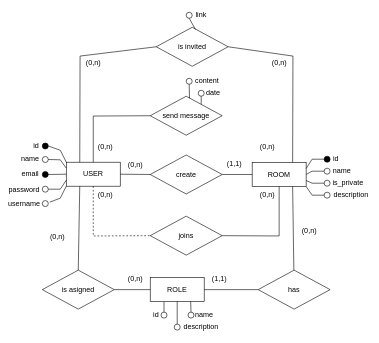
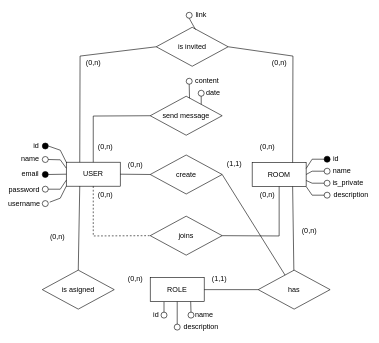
  <mxCell id="0" />
  <mxCell id="1" parent="0" />
  <mxCell id="2" value="USER" style="rounded=0;whiteSpace=wrap;html=1;" vertex="1" parent="1"><mxGeometry x="110" y="270" width="90" height="40" as="geometry" /></mxCell>
  <mxCell id="3" value="create" style="shape=rhombus;perimeter=rhombusPerimeter;whiteSpace=wrap;html=1;align=center;fillColor=none;gradientColor=none;rounded=0;" vertex="1" parent="1"><mxGeometry x="250" y="258" width="120" height="65" as="geometry" /></mxCell>
  <mxCell id="4" value="" style="endArrow=none;html=1;rounded=0;entryX=0;entryY=0.5;entryDx=0;entryDy=0;" edge="1" parent="1" target="3"><mxGeometry relative="1" as="geometry"><mxPoint x="200" y="290" as="sourcePoint" /><mxPoint x="360" y="290" as="targetPoint" /></mxGeometry></mxCell>
- <mxCell id="5" value="" style="endArrow=none;html=1;rounded=0;entryX=0;entryY=0.5;entryDx=0;entryDy=0;exitX=1;exitY=0.5;exitDx=0;exitDy=0;" edge="1" parent="1" source="3" target="6"><mxGeometry relative="1" as="geometry"><mxPoint x="400" y="290" as="sourcePoint" /><mxPoint x="430" y="290.5" as="targetPoint" /></mxGeometry></mxCell>
+ <mxCell id="5" value="" style="endArrow=none;html=1;rounded=0;exitX=1;exitY=0.5;exitDx=0;exitDy=0;" edge="1" parent="1" source="3" target="36"><mxGeometry relative="1" as="geometry"><mxPoint x="400" y="290" as="sourcePoint" /><mxPoint x="430" y="290.5" as="targetPoint" /></mxGeometry></mxCell>
  <mxCell id="6" value="ROOM" style="rounded=0;whiteSpace=wrap;html=1;gradientColor=none;fillColor=none;" vertex="1" parent="1"><mxGeometry x="420" y="270.5" width="90" height="40" as="geometry" /></mxCell>
  <mxCell id="7" value="" style="ellipse;whiteSpace=wrap;html=1;aspect=fixed;rounded=0;" vertex="1" parent="1"><mxGeometry x="540" y="320" width="10" height="10" as="geometry" /></mxCell>
  <mxCell id="8" value="" style="ellipse;whiteSpace=wrap;html=1;aspect=fixed;rounded=0;" vertex="1" parent="1"><mxGeometry x="540" y="300" width="10" height="10" as="geometry" /></mxCell>
  <mxCell id="9" value="" style="ellipse;whiteSpace=wrap;html=1;aspect=fixed;rounded=0;" vertex="1" parent="1"><mxGeometry x="540" y="280" width="10" height="10" as="geometry" /></mxCell>
  <mxCell id="10" value="" style="ellipse;whiteSpace=wrap;html=1;aspect=fixed;rounded=0;fillColor=#000000;" vertex="1" parent="1"><mxGeometry x="540" y="260" width="10" height="10" as="geometry" /></mxCell>
  <mxCell id="11" value="" style="ellipse;whiteSpace=wrap;html=1;aspect=fixed;rounded=0;" vertex="1" parent="1"><mxGeometry x="70" y="310" width="10" height="10" as="geometry" /></mxCell>
  <mxCell id="12" value="" style="ellipse;whiteSpace=wrap;html=1;aspect=fixed;rounded=0;fillColor=#000000;" vertex="1" parent="1"><mxGeometry x="70" y="285.5" width="10" height="10" as="geometry" /></mxCell>
  <mxCell id="13" value="" style="ellipse;whiteSpace=wrap;html=1;aspect=fixed;fillColor=#000000;rounded=0;" vertex="1" parent="1"><mxGeometry x="70" y="238" width="10" height="10" as="geometry" /></mxCell>
  <mxCell id="14" value="" style="endArrow=none;html=1;rounded=0;exitX=1;exitY=0.25;exitDx=0;exitDy=0;entryX=0;entryY=0.5;entryDx=0;entryDy=0;" edge="1" parent="1" source="6" target="10"><mxGeometry width="50" height="50" relative="1" as="geometry"><mxPoint x="520" y="281" as="sourcePoint" /><mxPoint x="550" y="255" as="targetPoint" /><Array as="points"><mxPoint x="520" y="265" /></Array></mxGeometry></mxCell>
  <mxCell id="15" value="" style="endArrow=none;html=1;rounded=0;exitX=1;exitY=0.5;exitDx=0;exitDy=0;entryX=0;entryY=0.5;entryDx=0;entryDy=0;" edge="1" parent="1" source="6" target="9"><mxGeometry width="50" height="50" relative="1" as="geometry"><mxPoint x="530" y="291" as="sourcePoint" /><mxPoint x="560" y="265" as="targetPoint" /><Array as="points"><mxPoint x="520" y="285" /></Array></mxGeometry></mxCell>
  <mxCell id="16" value="" style="endArrow=none;html=1;rounded=0;exitX=1;exitY=0.75;exitDx=0;exitDy=0;entryX=0;entryY=0.5;entryDx=0;entryDy=0;" edge="1" parent="1" source="6" target="8"><mxGeometry width="50" height="50" relative="1" as="geometry"><mxPoint x="540" y="301" as="sourcePoint" /><mxPoint x="570" y="275" as="targetPoint" /><Array as="points"><mxPoint x="520" y="305" /></Array></mxGeometry></mxCell>
  <mxCell id="17" value="" style="endArrow=none;html=1;rounded=0;exitX=1;exitY=1;exitDx=0;exitDy=0;entryX=0;entryY=0.5;entryDx=0;entryDy=0;" edge="1" parent="1" source="6" target="7"><mxGeometry width="50" height="50" relative="1" as="geometry"><mxPoint x="550" y="311" as="sourcePoint" /><mxPoint x="580" y="285" as="targetPoint" /><Array as="points"><mxPoint x="520" y="325" /></Array></mxGeometry></mxCell>
  <mxCell id="18" value="" style="endArrow=none;html=1;rounded=0;exitX=0;exitY=0;exitDx=0;exitDy=0;entryX=1;entryY=0.5;entryDx=0;entryDy=0;" edge="1" parent="1" source="2" target="13"><mxGeometry width="50" height="50" relative="1" as="geometry"><mxPoint x="90" y="300" as="sourcePoint" /><mxPoint x="80" y="280" as="targetPoint" /><Array as="points"><mxPoint x="100" y="250" /></Array></mxGeometry></mxCell>
  <mxCell id="19" value="" style="endArrow=none;html=1;rounded=0;entryX=1;entryY=0.5;entryDx=0;entryDy=0;exitX=0;exitY=0.5;exitDx=0;exitDy=0;" edge="1" parent="1" source="2" target="12"><mxGeometry width="50" height="50" relative="1" as="geometry"><mxPoint x="100" y="290" as="sourcePoint" /><mxPoint x="90" y="265" as="targetPoint" /><Array as="points" /></mxGeometry></mxCell>
  <mxCell id="20" value="" style="endArrow=none;html=1;rounded=0;entryX=1;entryY=0.5;entryDx=0;entryDy=0;exitX=0;exitY=0.75;exitDx=0;exitDy=0;" edge="1" parent="1" source="2" target="11"><mxGeometry width="50" height="50" relative="1" as="geometry"><mxPoint x="140" y="300" as="sourcePoint" /><mxPoint x="110" y="285" as="targetPoint" /><Array as="points"><mxPoint x="100" y="315" /></Array></mxGeometry></mxCell>
  <mxCell id="21" value="id" style="text;html=1;strokeColor=none;fillColor=none;align=center;verticalAlign=middle;whiteSpace=wrap;rounded=0;" vertex="1" parent="1"><mxGeometry x="540" y="260" width="40" height="10" as="geometry" /></mxCell>
  <mxCell id="22" value="name" style="text;html=1;strokeColor=none;fillColor=none;align=center;verticalAlign=middle;whiteSpace=wrap;rounded=0;" vertex="1" parent="1"><mxGeometry x="550" y="280" width="40" height="10" as="geometry" /></mxCell>
  <mxCell id="23" value="is_private" style="text;html=1;strokeColor=none;fillColor=none;align=center;verticalAlign=middle;whiteSpace=wrap;rounded=0;" vertex="1" parent="1"><mxGeometry x="560" y="300" width="40" height="10" as="geometry" /></mxCell>
  <mxCell id="24" value="description" style="text;html=1;strokeColor=none;fillColor=none;align=center;verticalAlign=middle;whiteSpace=wrap;rounded=0;" vertex="1" parent="1"><mxGeometry x="560" y="320" width="50" height="10" as="geometry" /></mxCell>
  <mxCell id="25" value="id" style="text;html=1;strokeColor=none;fillColor=none;align=center;verticalAlign=middle;whiteSpace=wrap;rounded=0;" vertex="1" parent="1"><mxGeometry x="40" y="238" width="40" height="10" as="geometry" /></mxCell>
  <mxCell id="26" value="name" style="text;html=1;strokeColor=none;fillColor=none;align=center;verticalAlign=middle;whiteSpace=wrap;rounded=0;" vertex="1" parent="1"><mxGeometry x="30" y="260" width="40" height="10" as="geometry" /></mxCell>
  <mxCell id="27" value="password" style="text;html=1;strokeColor=none;fillColor=none;align=center;verticalAlign=middle;whiteSpace=wrap;rounded=0;" vertex="1" parent="1"><mxGeometry x="20" y="310.5" width="40" height="10" as="geometry" /></mxCell>
  <mxCell id="28" value="(0,n)" style="text;html=1;align=center;verticalAlign=middle;resizable=0;points=[];autosize=1;strokeColor=none;fillColor=none;rounded=0;" vertex="1" parent="1"><mxGeometry x="200" y="260" width="50" height="30" as="geometry" /></mxCell>
  <mxCell id="29" value="(1,1)" style="text;html=1;align=center;verticalAlign=middle;resizable=0;points=[];autosize=1;strokeColor=none;fillColor=none;rounded=0;" vertex="1" parent="1"><mxGeometry x="365" y="258" width="50" height="30" as="geometry" /></mxCell>
  <mxCell id="30" value="" style="endArrow=none;html=1;rounded=0;entryX=0.5;entryY=1;entryDx=0;entryDy=0;exitX=1;exitY=0.5;exitDx=0;exitDy=0;" edge="1" parent="1" target="6" source="34"><mxGeometry relative="1" as="geometry"><mxPoint x="465" y="344" as="sourcePoint" /><mxPoint x="430" y="301" as="targetPoint" /><Array as="points"><mxPoint x="465" y="393" /></Array></mxGeometry></mxCell>
  <mxCell id="31" value="(0,n)" style="text;html=1;align=center;verticalAlign=middle;resizable=0;points=[];autosize=1;strokeColor=none;fillColor=none;rounded=0;" vertex="1" parent="1"><mxGeometry x="420" y="310" width="50" height="30" as="geometry" /></mxCell>
  <mxCell id="32" value="(1,1)" style="text;html=1;align=center;verticalAlign=middle;resizable=0;points=[];autosize=1;strokeColor=none;fillColor=none;rounded=0;" vertex="1" parent="1"><mxGeometry x="340" y="450" width="50" height="30" as="geometry" /></mxCell>
  <mxCell id="33" value="send message" style="shape=rhombus;perimeter=rhombusPerimeter;whiteSpace=wrap;html=1;align=center;fillColor=none;gradientColor=none;rounded=0;" vertex="1" parent="1"><mxGeometry x="250" y="160" width="120" height="65" as="geometry" /></mxCell>
  <mxCell id="34" value="joins" style="shape=rhombus;perimeter=rhombusPerimeter;whiteSpace=wrap;html=1;align=center;fillColor=none;gradientColor=none;rounded=0;" vertex="1" parent="1"><mxGeometry x="250" y="360" width="120" height="65" as="geometry" /></mxCell>
  <mxCell id="35" value="is invited" style="shape=rhombus;perimeter=rhombusPerimeter;whiteSpace=wrap;html=1;align=center;fillColor=none;gradientColor=none;rounded=0;" vertex="1" parent="1"><mxGeometry x="260" y="45" width="120" height="65" as="geometry" /></mxCell>
  <mxCell id="36" value="has" style="shape=rhombus;perimeter=rhombusPerimeter;whiteSpace=wrap;html=1;align=center;fillColor=none;gradientColor=none;rounded=0;" vertex="1" parent="1"><mxGeometry x="430" y="450" width="120" height="65" as="geometry" /></mxCell>
  <mxCell id="37" value="" style="endArrow=none;html=1;rounded=0;entryX=0.5;entryY=0;entryDx=0;entryDy=0;exitX=0;exitY=0.5;exitDx=0;exitDy=0;" edge="1" parent="1" source="33" target="2"><mxGeometry relative="1" as="geometry"><mxPoint x="380" y="203" as="sourcePoint" /><mxPoint x="475" y="281" as="targetPoint" /><Array as="points"><mxPoint x="155" y="193" /></Array></mxGeometry></mxCell>
  <mxCell id="38" value="" style="endArrow=none;html=1;rounded=0;entryX=0;entryY=0.5;entryDx=0;entryDy=0;exitX=0.5;exitY=1;exitDx=0;exitDy=0;dashed=1;" edge="1" parent="1" source="2" target="34"><mxGeometry relative="1" as="geometry"><mxPoint x="390" y="213" as="sourcePoint" /><mxPoint x="485" y="291" as="targetPoint" /><Array as="points"><mxPoint x="155" y="393" /></Array></mxGeometry></mxCell>
  <mxCell id="39" value="" style="endArrow=none;html=1;rounded=0;entryX=0.75;entryY=0;entryDx=0;entryDy=0;exitX=1;exitY=0.5;exitDx=0;exitDy=0;" edge="1" parent="1" source="35" target="6"><mxGeometry relative="1" as="geometry"><mxPoint x="400" y="223" as="sourcePoint" /><mxPoint x="495" y="301" as="targetPoint" /><Array as="points"><mxPoint x="488" y="93" /></Array></mxGeometry></mxCell>
  <mxCell id="40" value="" style="endArrow=none;html=1;rounded=0;entryX=0.25;entryY=0;entryDx=0;entryDy=0;exitX=0;exitY=0.5;exitDx=0;exitDy=0;" edge="1" parent="1" source="35" target="2"><mxGeometry relative="1" as="geometry"><mxPoint x="380" y="103" as="sourcePoint" /><mxPoint x="498" y="281" as="targetPoint" /><Array as="points"><mxPoint x="133" y="93" /></Array></mxGeometry></mxCell>
  <mxCell id="41" value="" style="endArrow=none;html=1;rounded=0;exitX=0.25;exitY=1;exitDx=0;exitDy=0;entryX=0.5;entryY=0;entryDx=0;entryDy=0;" edge="1" parent="1" source="2" target="42"><mxGeometry relative="1" as="geometry"><mxPoint x="390" y="113" as="sourcePoint" /><mxPoint x="140" y="440" as="targetPoint" /><Array as="points" /></mxGeometry></mxCell>
  <mxCell id="42" value="is asigned" style="shape=rhombus;perimeter=rhombusPerimeter;whiteSpace=wrap;html=1;align=center;fillColor=none;gradientColor=none;rounded=0;" vertex="1" parent="1"><mxGeometry x="70" y="450" width="120" height="65" as="geometry" /></mxCell>
  <mxCell id="43" value="ROLE" style="rounded=0;whiteSpace=wrap;html=1;" vertex="1" parent="1"><mxGeometry x="250" y="462.5" width="90" height="40" as="geometry" /></mxCell>
- <mxCell id="44" value="" style="endArrow=none;html=1;rounded=0;exitX=0;exitY=0.5;exitDx=0;exitDy=0;entryX=1;entryY=0.5;entryDx=0;entryDy=0;" edge="1" parent="1" source="43" target="42"><mxGeometry relative="1" as="geometry"><mxPoint x="143" y="320" as="sourcePoint" /><mxPoint x="140" y="460" as="targetPoint" /><Array as="points" /></mxGeometry></mxCell>
  <mxCell id="45" value="" style="endArrow=none;html=1;rounded=0;exitX=0.75;exitY=1;exitDx=0;exitDy=0;" edge="1" parent="1" source="6" target="36"><mxGeometry relative="1" as="geometry"><mxPoint x="153" y="330" as="sourcePoint" /><mxPoint x="150" y="470" as="targetPoint" /><Array as="points" /></mxGeometry></mxCell>
  <mxCell id="46" value="" style="endArrow=none;html=1;rounded=0;exitX=0;exitY=0.5;exitDx=0;exitDy=0;entryX=1;entryY=0.5;entryDx=0;entryDy=0;" edge="1" parent="1" source="36" target="43"><mxGeometry relative="1" as="geometry"><mxPoint x="163" y="340" as="sourcePoint" /><mxPoint x="160" y="480" as="targetPoint" /><Array as="points" /></mxGeometry></mxCell>
  <mxCell id="47" value="" style="ellipse;whiteSpace=wrap;html=1;aspect=fixed;rounded=0;" vertex="1" parent="1"><mxGeometry x="70" y="260.5" width="10" height="10" as="geometry" /></mxCell>
  <mxCell id="48" value="" style="ellipse;whiteSpace=wrap;html=1;aspect=fixed;rounded=0;" vertex="1" parent="1"><mxGeometry x="70" y="334" width="10" height="10" as="geometry" /></mxCell>
  <mxCell id="49" value="" style="endArrow=none;html=1;rounded=0;entryX=1;entryY=0.5;entryDx=0;entryDy=0;exitX=0;exitY=0.25;exitDx=0;exitDy=0;" edge="1" parent="1" source="2" target="47"><mxGeometry width="50" height="50" relative="1" as="geometry"><mxPoint x="120" y="300" as="sourcePoint" /><mxPoint x="90" y="301" as="targetPoint" /><Array as="points"><mxPoint x="100" y="266" /></Array></mxGeometry></mxCell>
  <mxCell id="50" value="" style="endArrow=none;html=1;rounded=0;entryX=1.233;entryY=0.267;entryDx=0;entryDy=0;exitX=0;exitY=1;exitDx=0;exitDy=0;entryPerimeter=0;" edge="1" parent="1" source="2" target="48"><mxGeometry width="50" height="50" relative="1" as="geometry"><mxPoint x="130" y="310" as="sourcePoint" /><mxPoint x="100" y="311" as="targetPoint" /><Array as="points"><mxPoint x="100" y="330" /></Array></mxGeometry></mxCell>
  <mxCell id="51" value="email" style="text;html=1;strokeColor=none;fillColor=none;align=center;verticalAlign=middle;whiteSpace=wrap;rounded=0;" vertex="1" parent="1"><mxGeometry x="30" y="285" width="40" height="10" as="geometry" /></mxCell>
  <mxCell id="52" value="username" style="text;html=1;strokeColor=none;fillColor=none;align=center;verticalAlign=middle;whiteSpace=wrap;rounded=0;" vertex="1" parent="1"><mxGeometry x="20" y="334" width="40" height="10" as="geometry" /></mxCell>
  <mxCell id="53" value="" style="ellipse;whiteSpace=wrap;html=1;aspect=fixed;rounded=0;" vertex="1" parent="1"><mxGeometry x="310" y="130" width="10" height="10" as="geometry" /></mxCell>
  <mxCell id="54" value="" style="ellipse;whiteSpace=wrap;html=1;aspect=fixed;rounded=0;" vertex="1" parent="1"><mxGeometry x="330" y="150" width="10" height="10" as="geometry" /></mxCell>
  <mxCell id="55" value="" style="ellipse;whiteSpace=wrap;html=1;aspect=fixed;rounded=0;" vertex="1" parent="1"><mxGeometry x="310" y="20" width="10" height="10" as="geometry" /></mxCell>
  <mxCell id="56" value="" style="endArrow=none;html=1;rounded=0;entryX=0.5;entryY=1;entryDx=0;entryDy=0;exitX=0.546;exitY=0.058;exitDx=0;exitDy=0;exitPerimeter=0;" edge="1" parent="1" source="35" target="55"><mxGeometry width="50" height="50" relative="1" as="geometry"><mxPoint x="270" y="80" as="sourcePoint" /><mxPoint x="320" y="30" as="targetPoint" /></mxGeometry></mxCell>
  <mxCell id="57" value="" style="endArrow=none;html=1;rounded=0;entryX=0.5;entryY=1;entryDx=0;entryDy=0;exitX=0.546;exitY=0.051;exitDx=0;exitDy=0;exitPerimeter=0;" edge="1" parent="1" source="33" target="53"><mxGeometry width="50" height="50" relative="1" as="geometry"><mxPoint x="326" y="74" as="sourcePoint" /><mxPoint x="325" y="40" as="targetPoint" /></mxGeometry></mxCell>
  <mxCell id="58" value="" style="endArrow=none;html=1;rounded=0;entryX=0.5;entryY=1;entryDx=0;entryDy=0;exitX=0.709;exitY=0.206;exitDx=0;exitDy=0;exitPerimeter=0;" edge="1" parent="1" source="33" target="54"><mxGeometry width="50" height="50" relative="1" as="geometry"><mxPoint x="336" y="84" as="sourcePoint" /><mxPoint x="335" y="50" as="targetPoint" /></mxGeometry></mxCell>
  <mxCell id="59" value="link" style="text;html=1;strokeColor=none;fillColor=none;align=center;verticalAlign=middle;whiteSpace=wrap;rounded=0;" vertex="1" parent="1"><mxGeometry x="315" y="20" width="40" height="10" as="geometry" /></mxCell>
  <mxCell id="60" value="content" style="text;html=1;strokeColor=none;fillColor=none;align=center;verticalAlign=middle;whiteSpace=wrap;rounded=0;" vertex="1" parent="1"><mxGeometry x="325" y="130" width="40" height="10" as="geometry" /></mxCell>
  <mxCell id="61" value="date" style="text;html=1;strokeColor=none;fillColor=none;align=center;verticalAlign=middle;whiteSpace=wrap;rounded=0;" vertex="1" parent="1"><mxGeometry x="335" y="150" width="40" height="10" as="geometry" /></mxCell>
  <mxCell id="62" value="description" style="text;html=1;strokeColor=none;fillColor=none;align=center;verticalAlign=middle;whiteSpace=wrap;rounded=0;" vertex="1" parent="1"><mxGeometry x="315" y="540" width="40" height="10" as="geometry" /></mxCell>
  <mxCell id="63" value="name" style="text;html=1;strokeColor=none;fillColor=none;align=center;verticalAlign=middle;whiteSpace=wrap;rounded=0;" vertex="1" parent="1"><mxGeometry x="320" y="520" width="40" height="10" as="geometry" /></mxCell>
  <mxCell id="64" value="id" style="text;html=1;strokeColor=none;fillColor=none;align=center;verticalAlign=middle;whiteSpace=wrap;rounded=0;" vertex="1" parent="1"><mxGeometry x="240" y="520" width="40" height="10" as="geometry" /></mxCell>
  <mxCell id="65" value="" style="ellipse;whiteSpace=wrap;html=1;aspect=fixed;rounded=0;" vertex="1" parent="1"><mxGeometry x="290" y="540" width="10" height="10" as="geometry" /></mxCell>
  <mxCell id="66" value="" style="ellipse;whiteSpace=wrap;html=1;aspect=fixed;rounded=0;" vertex="1" parent="1"><mxGeometry x="268" y="520" width="10" height="10" as="geometry" /></mxCell>
  <mxCell id="67" value="" style="ellipse;whiteSpace=wrap;html=1;aspect=fixed;rounded=0;" vertex="1" parent="1"><mxGeometry x="313" y="520" width="10" height="10" as="geometry" /></mxCell>
  <mxCell id="68" value="" style="endArrow=none;html=1;rounded=0;entryX=0.25;entryY=1;entryDx=0;entryDy=0;exitX=0.5;exitY=0;exitDx=0;exitDy=0;" edge="1" parent="1" source="66"><mxGeometry width="50" height="50" relative="1" as="geometry"><mxPoint x="275" y="520" as="sourcePoint" /><mxPoint x="273" y="503" as="targetPoint" /></mxGeometry></mxCell>
  <mxCell id="69" value="" style="endArrow=none;html=1;rounded=0;entryX=0.5;entryY=1;entryDx=0;entryDy=0;exitX=0.5;exitY=0;exitDx=0;exitDy=0;" edge="1" parent="1" source="65" target="43"><mxGeometry width="50" height="50" relative="1" as="geometry"><mxPoint x="285" y="530" as="sourcePoint" /><mxPoint x="283" y="513" as="targetPoint" /></mxGeometry></mxCell>
  <mxCell id="70" value="" style="endArrow=none;html=1;rounded=0;entryX=0.75;entryY=1;entryDx=0;entryDy=0;exitX=0.5;exitY=0;exitDx=0;exitDy=0;" edge="1" parent="1" source="67" target="43"><mxGeometry width="50" height="50" relative="1" as="geometry"><mxPoint x="295" y="540" as="sourcePoint" /><mxPoint x="293" y="523" as="targetPoint" /></mxGeometry></mxCell>
  <mxCell id="71" value="(0,n)" style="text;html=1;align=center;verticalAlign=middle;resizable=0;points=[];autosize=1;strokeColor=none;fillColor=none;rounded=0;" vertex="1" parent="1"><mxGeometry x="150" y="230" width="50" height="30" as="geometry" /></mxCell>
  <mxCell id="72" value="(0,n)" style="text;html=1;align=center;verticalAlign=middle;resizable=0;points=[];autosize=1;strokeColor=none;fillColor=none;rounded=0;" vertex="1" parent="1"><mxGeometry x="150" y="310" width="50" height="30" as="geometry" /></mxCell>
  <mxCell id="73" value="(0,n)" style="text;html=1;align=center;verticalAlign=middle;resizable=0;points=[];autosize=1;strokeColor=none;fillColor=none;rounded=0;" vertex="1" parent="1"><mxGeometry x="420" y="230" width="50" height="30" as="geometry" /></mxCell>
  <mxCell id="74" value="(0,n)" style="text;html=1;align=center;verticalAlign=middle;resizable=0;points=[];autosize=1;strokeColor=none;fillColor=none;rounded=0;" vertex="1" parent="1"><mxGeometry x="490" y="370" width="50" height="30" as="geometry" /></mxCell>
  <mxCell id="75" value="(0,n)" style="text;html=1;align=center;verticalAlign=middle;resizable=0;points=[];autosize=1;strokeColor=none;fillColor=none;rounded=0;" vertex="1" parent="1"><mxGeometry x="440" y="90" width="50" height="30" as="geometry" /></mxCell>
  <mxCell id="76" value="(0,n)" style="text;html=1;align=center;verticalAlign=middle;resizable=0;points=[];autosize=1;strokeColor=none;fillColor=none;rounded=0;" vertex="1" parent="1"><mxGeometry x="130" y="90" width="50" height="30" as="geometry" /></mxCell>
  <mxCell id="77" value="(0,n)" style="text;html=1;align=center;verticalAlign=middle;resizable=0;points=[];autosize=1;strokeColor=none;fillColor=none;rounded=0;" vertex="1" parent="1"><mxGeometry x="200" y="450" width="50" height="30" as="geometry" /></mxCell>
  <mxCell id="78" value="(0,n)" style="text;html=1;align=center;verticalAlign=middle;resizable=0;points=[];autosize=1;strokeColor=none;fillColor=none;rounded=0;" vertex="1" parent="1"><mxGeometry x="70" y="380" width="50" height="30" as="geometry" /></mxCell>
